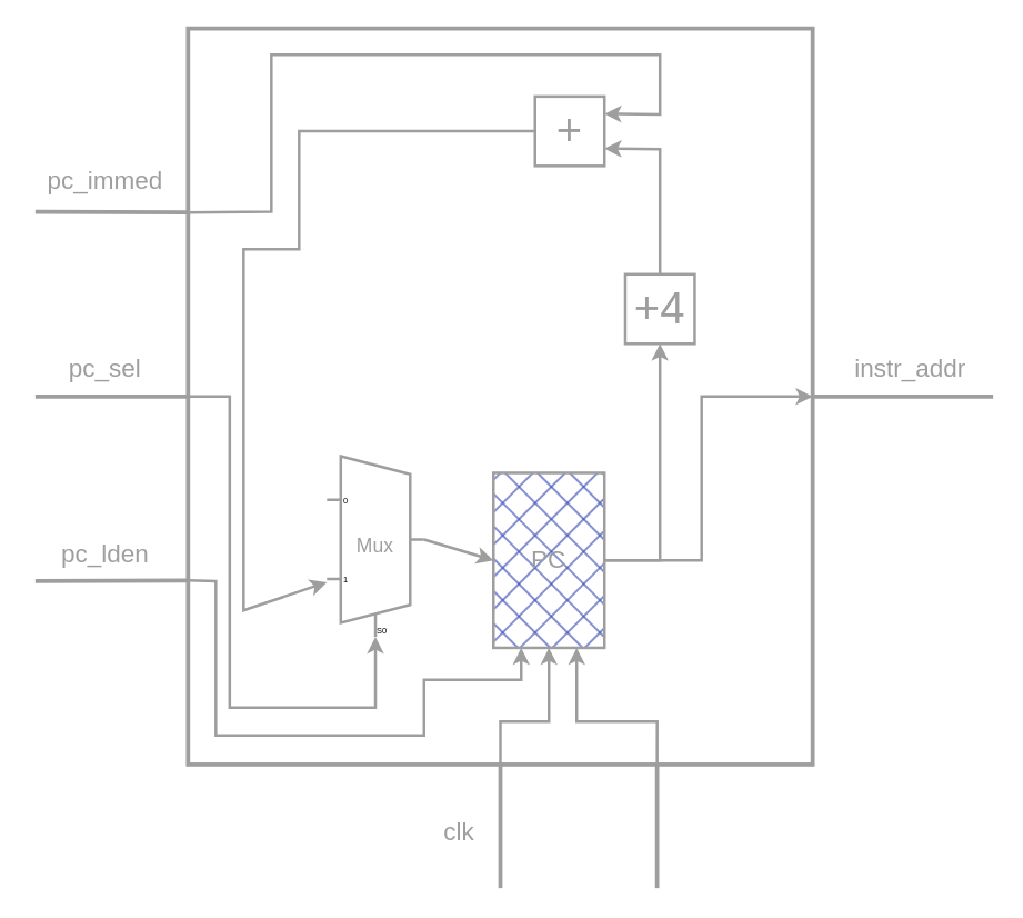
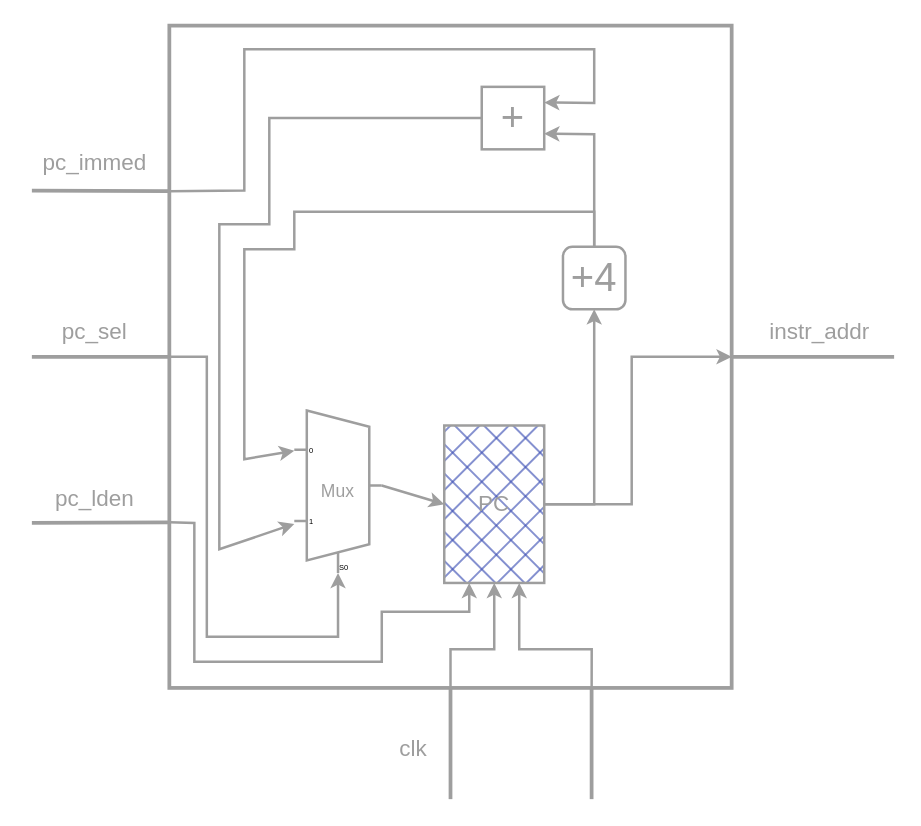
  <mxCell id="0" />
  <mxCell id="1" parent="0" />
  <mxCell id="2" value="" style="rounded=0;whiteSpace=wrap;html=1;strokeWidth=3;strokeColor=#9E9E9E;fillColor=none;" parent="1" vertex="1"><mxGeometry x="135" y="20" width="450" height="530" as="geometry" /></mxCell>
  <mxCell id="3" value="&lt;font style=&quot;color: rgb(158, 158, 158); font-size: 14px;&quot;&gt;Mux&lt;/font&gt;" style="shadow=0;dashed=0;align=center;html=1;strokeWidth=2;shape=mxgraph.electrical.abstract.mux2;whiteSpace=wrap;strokeColor=#9E9E9E;fillColor=none;" vertex="1" parent="1"><mxGeometry x="235" y="328" width="70" height="130" as="geometry" /></mxCell>
  <mxCell id="4" value="" style="endArrow=none;html=1;rounded=0;strokeWidth=3;strokeColor=#9E9E9E;entryX=0;entryY=0.25;entryDx=0;entryDy=0;" edge="1" parent="1" target="2"><mxGeometry width="50" height="50" relative="1" as="geometry"><mxPoint x="25" y="152" as="sourcePoint" /><mxPoint x="125" y="149" as="targetPoint" /></mxGeometry></mxCell>
  <mxCell id="5" value="" style="endArrow=none;html=1;rounded=0;strokeWidth=3;strokeColor=#9E9E9E;entryX=0;entryY=0.5;entryDx=0;entryDy=0;" edge="1" parent="1"><mxGeometry width="50" height="50" relative="1" as="geometry"><mxPoint x="25" y="285" as="sourcePoint" /><mxPoint x="135" y="285" as="targetPoint" /></mxGeometry></mxCell>
  <mxCell id="6" value="" style="endArrow=none;html=1;rounded=0;strokeWidth=3;strokeColor=#9E9E9E;entryX=0;entryY=0.75;entryDx=0;entryDy=0;" edge="1" parent="1" target="2"><mxGeometry width="50" height="50" relative="1" as="geometry"><mxPoint x="25" y="418" as="sourcePoint" /><mxPoint x="125" y="409.76" as="targetPoint" /></mxGeometry></mxCell>
  <mxCell id="7" value="&lt;font style=&quot;font-size: 18px; color: rgb(158, 158, 158);&quot;&gt;pc_immed&lt;/font&gt;" style="text;html=1;align=center;verticalAlign=middle;resizable=0;points=[];autosize=1;strokeColor=none;fillColor=none;" vertex="1" parent="1"><mxGeometry x="20" y="110" width="110" height="40" as="geometry" /></mxCell>
  <mxCell id="8" value="&lt;font style=&quot;font-size: 18px; color: rgb(158, 158, 158);&quot;&gt;pc_sel&lt;/font&gt;" style="text;html=1;align=center;verticalAlign=middle;resizable=0;points=[];autosize=1;strokeColor=none;fillColor=none;" vertex="1" parent="1"><mxGeometry x="35" y="245" width="80" height="40" as="geometry" /></mxCell>
  <mxCell id="9" value="&lt;font style=&quot;font-size: 18px; color: rgb(158, 158, 158);&quot;&gt;pc_lden&lt;/font&gt;" style="text;html=1;align=center;verticalAlign=middle;resizable=0;points=[];autosize=1;strokeColor=none;fillColor=none;" vertex="1" parent="1"><mxGeometry x="30" y="379" width="90" height="40" as="geometry" /></mxCell>
  <mxCell id="10" value="&lt;font style=&quot;color: rgb(158, 158, 158); font-size: 32px;&quot;&gt;+&lt;/font&gt;" style="whiteSpace=wrap;html=1;aspect=fixed;strokeWidth=2;strokeColor=#9E9E9E;" vertex="1" parent="1"><mxGeometry x="385" y="69" width="50" height="50" as="geometry" /></mxCell>
  <mxCell id="11" value="" style="endArrow=classic;html=1;rounded=0;entryX=1;entryY=0.25;entryDx=0;entryDy=0;exitX=0;exitY=0.25;exitDx=0;exitDy=0;strokeWidth=2;strokeColor=#9E9E9E;" edge="1" parent="1" source="2" target="10"><mxGeometry width="50" height="50" relative="1" as="geometry"><mxPoint x="255" y="169" as="sourcePoint" /><mxPoint x="305" y="119" as="targetPoint" /><Array as="points"><mxPoint x="195" y="152" /><mxPoint x="195" y="39" /><mxPoint x="475" y="39" /><mxPoint x="475" y="82" /></Array></mxGeometry></mxCell>
  <mxCell id="12" value="" style="endArrow=classic;html=1;rounded=0;exitX=0;exitY=0.5;exitDx=0;exitDy=0;entryX=0;entryY=0.675;entryDx=0;entryDy=3;entryPerimeter=0;strokeWidth=2;strokeColor=#9E9E9E;" edge="1" parent="1" source="10" target="3"><mxGeometry width="50" height="50" relative="1" as="geometry"><mxPoint x="255" y="219" as="sourcePoint" /><mxPoint x="305" y="169" as="targetPoint" /><Array as="points"><mxPoint x="215" y="94" /><mxPoint x="215" y="179" /><mxPoint x="175" y="179" /><mxPoint x="175" y="439" /></Array></mxGeometry></mxCell>
  <mxCell id="13" value="" style="endArrow=classic;html=1;rounded=0;exitX=0;exitY=0.5;exitDx=0;exitDy=0;entryX=0.357;entryY=1;entryDx=10;entryDy=0;entryPerimeter=0;strokeWidth=2;strokeColor=#9E9E9E;" edge="1" parent="1" source="2" target="3"><mxGeometry width="50" height="50" relative="1" as="geometry"><mxPoint x="205" y="369" as="sourcePoint" /><mxPoint x="255" y="319" as="targetPoint" /><Array as="points"><mxPoint x="165" y="285" /><mxPoint x="165" y="509" /><mxPoint x="270" y="509" /></Array></mxGeometry></mxCell>
- <mxCell id="14" value="&lt;font style=&quot;color: rgb(158, 158, 158); font-size: 32px;&quot;&gt;+4&lt;/font&gt;" style="whiteSpace=wrap;html=1;aspect=fixed;strokeWidth=2;strokeColor=#9E9E9E;" vertex="1" parent="1"><mxGeometry x="450" y="197" width="50" height="50" as="geometry" /></mxCell>
+ <mxCell id="14" value="&lt;font style=&quot;color: rgb(158, 158, 158); font-size: 32px;&quot;&gt;+4&lt;/font&gt;" style="whiteSpace=wrap;html=1;aspect=fixed;strokeWidth=2;strokeColor=#9E9E9E;rounded=1;" vertex="1" parent="1"><mxGeometry x="450" y="197" width="50" height="50" as="geometry" /></mxCell>
  <mxCell id="15" value="" style="endArrow=classic;html=1;rounded=0;entryX=1;entryY=0.75;entryDx=0;entryDy=0;exitX=0.5;exitY=0;exitDx=0;exitDy=0;strokeWidth=2;strokeColor=#9E9E9E;" edge="1" parent="1" source="14" target="10"><mxGeometry width="50" height="50" relative="1" as="geometry"><mxPoint x="455" y="179" as="sourcePoint" /><mxPoint x="505" y="129" as="targetPoint" /><Array as="points"><mxPoint x="475" y="107" /></Array></mxGeometry></mxCell>
+ <mxCell id="16" value="" style="endArrow=classic;html=1;rounded=0;entryX=0;entryY=0.225;entryDx=0;entryDy=3;entryPerimeter=0;exitX=0.5;exitY=0;exitDx=0;exitDy=0;strokeWidth=2;strokeColor=#9E9E9E;" edge="1" parent="1" source="14" target="3"><mxGeometry width="50" height="50" relative="1" as="geometry"><mxPoint x="340" y="285" as="sourcePoint" /><mxPoint x="390" y="235" as="targetPoint" /><Array as="points"><mxPoint x="475" y="169" /><mxPoint x="235" y="169" /><mxPoint x="235" y="199" /><mxPoint x="195" y="199" /><mxPoint x="195" y="367" /></Array></mxGeometry></mxCell>
  <mxCell id="17" value="&lt;font style=&quot;font-size: 18px; color: rgb(158, 158, 158);&quot;&gt;PC&lt;/font&gt;" style="rounded=0;whiteSpace=wrap;html=1;strokeColor=#9E9E9E;strokeWidth=2;fillColor=#3F51B5;fillStyle=cross-hatch;" vertex="1" parent="1"><mxGeometry x="355" y="340" width="80" height="126" as="geometry" /></mxCell>
  <mxCell id="18" value="" style="endArrow=classic;html=1;rounded=0;entryX=0;entryY=0.5;entryDx=0;entryDy=0;exitX=1;exitY=0.5;exitDx=0;exitDy=-5;exitPerimeter=0;strokeWidth=2;strokeColor=#9E9E9E;" edge="1" parent="1" source="3" target="17"><mxGeometry width="50" height="50" relative="1" as="geometry"><mxPoint x="285" y="419" as="sourcePoint" /><mxPoint x="335" y="369" as="targetPoint" /></mxGeometry></mxCell>
  <mxCell id="19" value="" style="endArrow=classic;html=1;rounded=0;entryX=0.5;entryY=1;entryDx=0;entryDy=0;exitX=1;exitY=0.5;exitDx=0;exitDy=0;strokeWidth=2;strokeColor=#9E9E9E;" edge="1" parent="1" source="17" target="14"><mxGeometry width="50" height="50" relative="1" as="geometry"><mxPoint x="375" y="349" as="sourcePoint" /><mxPoint x="425" y="299" as="targetPoint" /><Array as="points"><mxPoint x="475" y="403" /></Array></mxGeometry></mxCell>
  <mxCell id="20" value="" style="endArrow=none;html=1;rounded=0;strokeWidth=3;strokeColor=#9E9E9E;exitX=1;exitY=0.5;exitDx=0;exitDy=0;" edge="1" parent="1" source="2"><mxGeometry width="50" height="50" relative="1" as="geometry"><mxPoint x="605" y="269" as="sourcePoint" /><mxPoint x="715" y="285" as="targetPoint" /></mxGeometry></mxCell>
  <mxCell id="21" value="&lt;font style=&quot;font-size: 18px; color: rgb(158, 158, 158);&quot;&gt;instr_addr&lt;/font&gt;" style="text;html=1;align=center;verticalAlign=middle;resizable=0;points=[];autosize=1;strokeColor=none;fillColor=none;" vertex="1" parent="1"><mxGeometry x="605" y="245" width="100" height="40" as="geometry" /></mxCell>
  <mxCell id="22" value="" style="endArrow=classic;html=1;rounded=0;exitX=1;exitY=0.5;exitDx=0;exitDy=0;entryX=1;entryY=0.5;entryDx=0;entryDy=0;strokeWidth=2;strokeColor=#9E9E9E;" edge="1" parent="1" source="17" target="2"><mxGeometry width="50" height="50" relative="1" as="geometry"><mxPoint x="475" y="409" as="sourcePoint" /><mxPoint x="525" y="359" as="targetPoint" /><Array as="points"><mxPoint x="505" y="403" /><mxPoint x="505" y="285" /></Array></mxGeometry></mxCell>
  <mxCell id="23" value="" style="endArrow=none;html=1;rounded=0;entryX=0.5;entryY=1;entryDx=0;entryDy=0;strokeColor=#9E9E9E;strokeWidth=3;" edge="1" parent="1" target="2"><mxGeometry width="50" height="50" relative="1" as="geometry"><mxPoint x="360" y="639" as="sourcePoint" /><mxPoint x="405" y="589" as="targetPoint" /></mxGeometry></mxCell>
  <mxCell id="24" value="" style="endArrow=none;html=1;rounded=0;strokeColor=#9E9E9E;strokeWidth=3;" edge="1" parent="1"><mxGeometry width="50" height="50" relative="1" as="geometry"><mxPoint x="472.92" y="639" as="sourcePoint" /><mxPoint x="472.92" y="550" as="targetPoint" /></mxGeometry></mxCell>
  <mxCell id="25" value="" style="endArrow=classic;html=1;rounded=0;entryX=0.25;entryY=1;entryDx=0;entryDy=0;exitX=0;exitY=0.75;exitDx=0;exitDy=0;strokeWidth=2;strokeColor=#9E9E9E;" edge="1" parent="1" source="2" target="17"><mxGeometry width="50" height="50" relative="1" as="geometry"><mxPoint x="225" y="599" as="sourcePoint" /><mxPoint x="355" y="479" as="targetPoint" /><Array as="points"><mxPoint x="155" y="418" /><mxPoint x="155" y="529" /><mxPoint x="305" y="529" /><mxPoint x="305" y="489" /><mxPoint x="375" y="489" /></Array></mxGeometry></mxCell>
  <mxCell id="26" value="" style="endArrow=classic;html=1;rounded=0;exitX=0.5;exitY=1;exitDx=0;exitDy=0;entryX=0.5;entryY=1;entryDx=0;entryDy=0;strokeWidth=2;strokeColor=#9E9E9E;" edge="1" parent="1" source="2" target="17"><mxGeometry width="50" height="50" relative="1" as="geometry"><mxPoint x="385" y="509" as="sourcePoint" /><mxPoint x="435" y="459" as="targetPoint" /><Array as="points"><mxPoint x="360" y="519" /><mxPoint x="395" y="519" /></Array></mxGeometry></mxCell>
  <mxCell id="27" value="" style="endArrow=classic;html=1;rounded=0;entryX=0.75;entryY=1;entryDx=0;entryDy=0;exitX=0.751;exitY=1;exitDx=0;exitDy=0;exitPerimeter=0;strokeColor=#9E9E9E;strokeWidth=2;" edge="1" parent="1" source="2" target="17"><mxGeometry width="50" height="50" relative="1" as="geometry"><mxPoint x="405" y="538" as="sourcePoint" /><mxPoint x="455" y="488" as="targetPoint" /><Array as="points"><mxPoint x="473" y="519" /><mxPoint x="415" y="519" /></Array></mxGeometry></mxCell>
  <mxCell id="28" value="&lt;font style=&quot;font-size: 18px; color: rgb(158, 158, 158);&quot;&gt;clk&lt;/font&gt;" style="text;html=1;align=center;verticalAlign=middle;resizable=0;points=[];autosize=1;strokeColor=none;fillColor=none;" vertex="1" parent="1"><mxGeometry x="305" y="579" width="50" height="40" as="geometry" /></mxCell>
